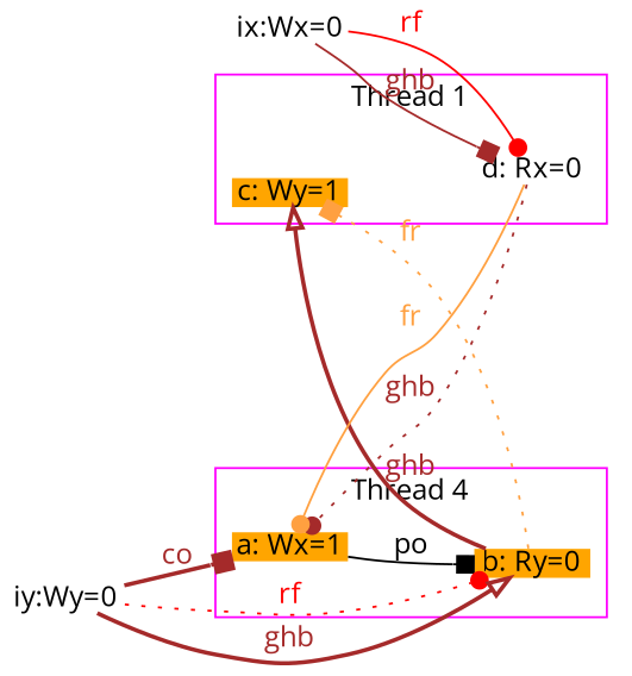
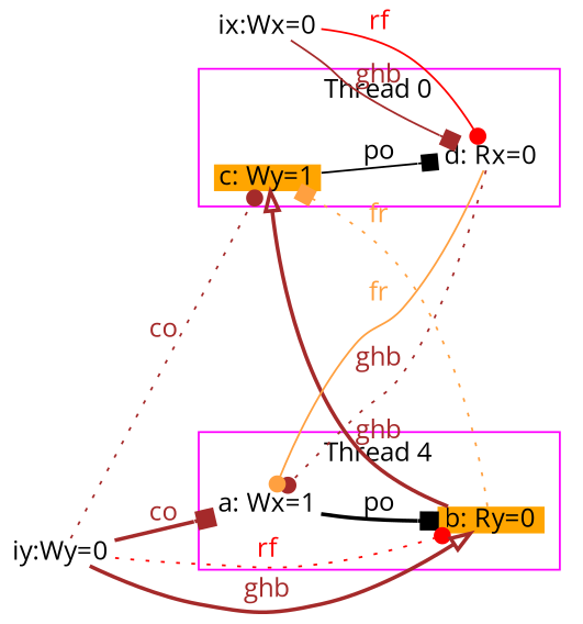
  digraph {
    fontname="Open Sans"
    rankdir=LR
    node [fillcolor=white fixedsize=true fontname="Open Sans" shape=none style=filled]
    edge [arrowhead=box color=brown fontcolor=brown fontname="Open Sans" style=bold]
-   n1 [fillcolor=orange height=0.194444 label="a: Wx=1" width=0.777778]
+   n1 [height=0.194444 label="a: Wx=1" width=0.777778]
    n2 [fillcolor=orange height=0.194444 label="b: Ry=0" width=0.777778]
    n3 [fillcolor=orange height=0.194444 label="c: Wy=1" width=0.777778]
    n4 [height=0.194444 label="d: Rx=0" width=0.777778]
    n5 [height=0.194444 label="iy:Wy=0" width=0.777778]
    n6 [height=0.194444 label="ix:Wx=0" width=0.777778]
    subgraph cluster_1 {
      color=magenta
      label="Thread 4"
      rank=sink
      shape=box
      n1
      n2
    }
    subgraph cluster_2 {
      color=magenta
-     label="Thread 1"
+     label="Thread 0"
      rank=sink
      shape=box
      n3
      n4
    }
-   n1 -> n2 [color=black fontcolor=black label=po style=solid]
+   n1 -> n2 [color=black fontcolor=black label=po]
    n2 -> n3 [arrowhead=onormal label=ghb]
    n2 -> n3 [color="#ffa040" fontcolor="#ffa040" label=fr style=dotted]
+   n3 -> n4 [color=black fontcolor=black label=po style=solid]
    n4 -> n1 [arrowhead=dot label=ghb style=dotted]
    n4 -> n1 [arrowhead=dot color="#ffa040" fontcolor="#ffa040" label=fr style=solid]
    n5 -> n1 [label=co]
    n5 -> n2 [arrowhead=dot color=red fontcolor=red label=rf style=dotted]
    n5 -> n2 [arrowhead=onormal label=ghb]
+   n5 -> n3 [arrowhead=dot label=co style=dotted]
    n6 -> n4 [arrowhead=dot color=red fontcolor=red label=rf style=solid]
    n6 -> n4 [label=ghb style=solid]
  }
